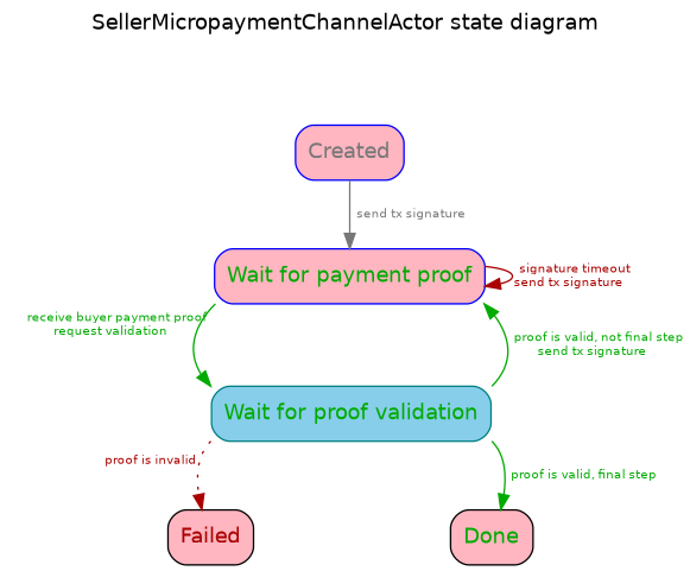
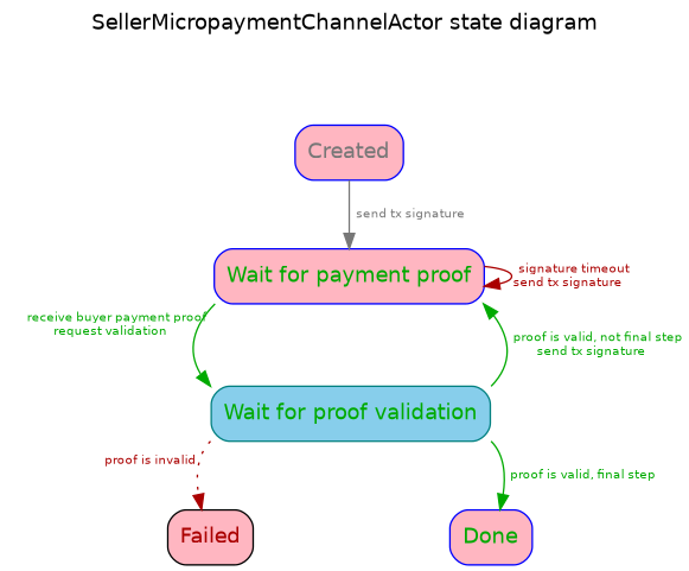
  digraph {
    fontname=Helvetica
    label="SellerMicropaymentChannelActor state diagram\n\n"
    labelloc=t
    node [color=blue fontcolor="#00aa00" fontname=Helvetica shape=box style="rounded,filled" fillcolor=lightpink]
    edge [color="#00aa00" fontcolor="#00aa00" fontname=Helvetica fontsize=8 style=solid]
    Created [fontcolor="#777777"]
    n2 [label="Wait for payment proof"]
    Failed [color=black fontcolor="#aa0000"]
    n4 [color=teal label="Wait for proof validation" fillcolor=skyblue]
-   Done [color=black]
+   Done
    Created -> n2 [color="#777777" fontcolor="#777777" label="  send tx signature  "]
    n2 -> n2 [color="#aa0000" fontcolor="#aa0000" label="  signature timeout\nsend tx signature  "]
    n2 -> n4 [headport=nw tailport=sw xlabel="  receive buyer payment proof\nrequest validation  "]
    n4 -> n2 [headport=se label="  proof is valid, not final step\nsend tx signature  " tailport=ne]
    n4 -> Failed [color="#aa0000" fontcolor="#aa0000" tailport=sw xlabel="  proof is invalid  " style=dotted]
    n4 -> Done [label="  proof is valid, final step  " tailport=se]
  }
